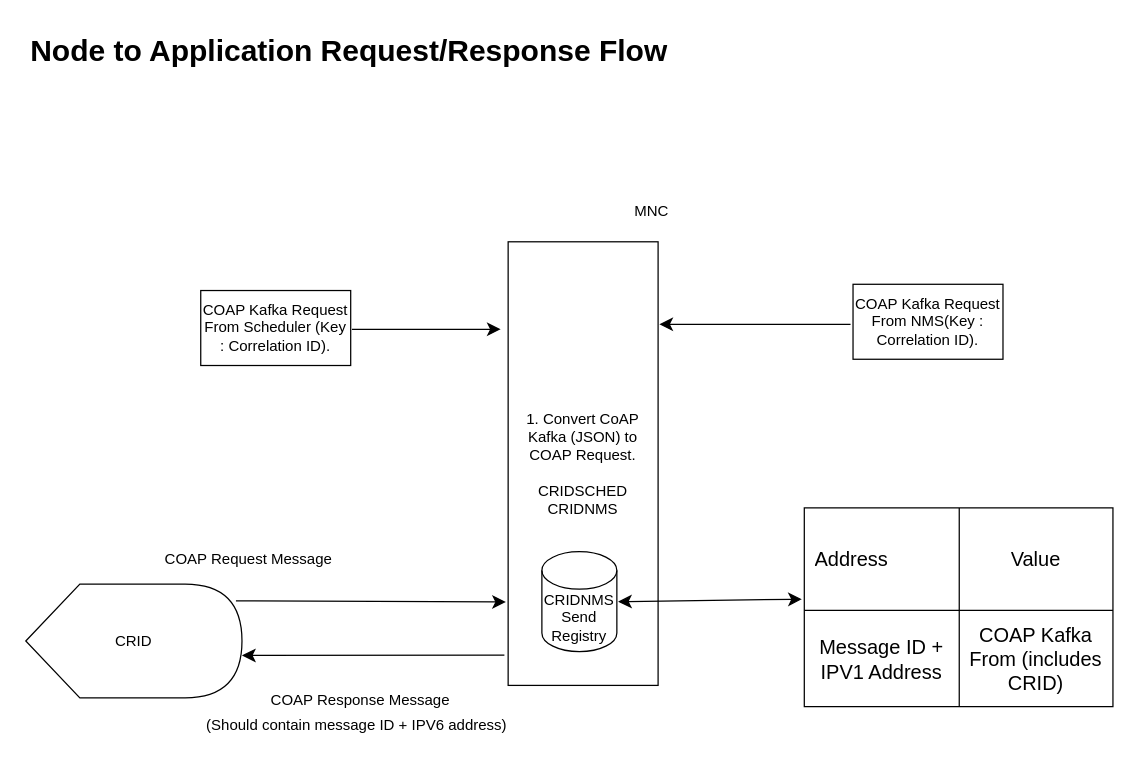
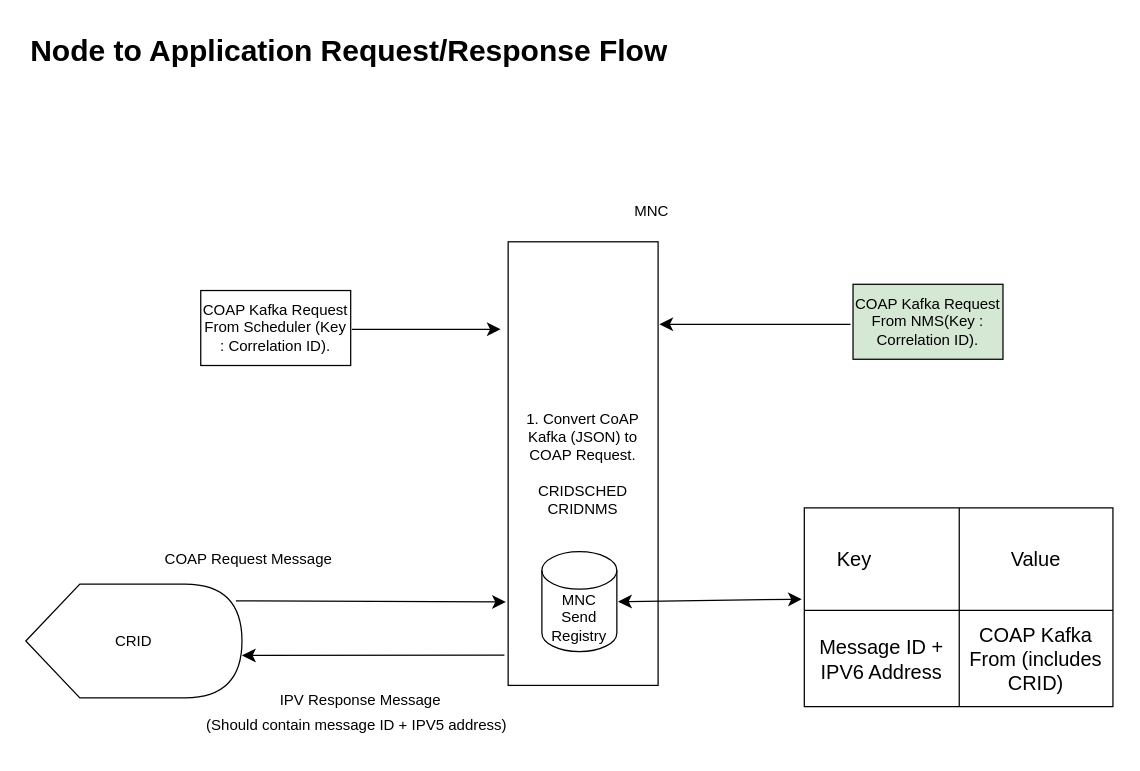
  <mxCell id="0" />
  <mxCell id="1" parent="0" />
  <mxCell id="2" value="COAP Kafka Request From Scheduler (Key : Correlation ID)." style="rounded=0;whiteSpace=wrap;html=1;" parent="1" vertex="1"><mxGeometry x="160" y="232" width="120" height="60" as="geometry" /></mxCell>
  <mxCell id="3" value="" style="endArrow=classic;html=1;rounded=0;fontSize=12;startSize=8;endSize=8;curved=1;" parent="1" edge="1"><mxGeometry width="50" height="50" relative="1" as="geometry"><mxPoint x="281" y="263" as="sourcePoint" /><mxPoint x="400" y="263" as="targetPoint" /></mxGeometry></mxCell>
  <mxCell id="4" value="&lt;div&gt;1. Convert CoAP Kafka (JSON) to COAP Request.&lt;/div&gt;&lt;div&gt;&lt;br&gt;&lt;/div&gt;&lt;div&gt;CRIDSCHED&lt;/div&gt;&lt;div&gt;CRIDNMS&lt;/div&gt;" style="rounded=0;whiteSpace=wrap;html=1;" parent="1" vertex="1"><mxGeometry x="406" y="193" width="120" height="355" as="geometry" /></mxCell>
- <mxCell id="5" value="COAP Kafka Request From NMS(Key : Correlation ID)." style="rounded=0;whiteSpace=wrap;html=1;" parent="1" vertex="1"><mxGeometry x="682" y="227" width="120" height="60" as="geometry" /></mxCell>
+ <mxCell id="5" value="COAP Kafka Request From NMS(Key : Correlation ID)." style="rounded=0;whiteSpace=wrap;html=1;fillColor=#d5e8d4;" parent="1" vertex="1"><mxGeometry x="682" y="227" width="120" height="60" as="geometry" /></mxCell>
  <mxCell id="6" value="" style="endArrow=classic;html=1;rounded=0;fontSize=12;startSize=8;endSize=8;curved=1;" parent="1" edge="1"><mxGeometry width="50" height="50" relative="1" as="geometry"><mxPoint x="680" y="259" as="sourcePoint" /><mxPoint x="527" y="259" as="targetPoint" /></mxGeometry></mxCell>
  <mxCell id="7" value="MNC" style="text;html=1;align=center;verticalAlign=middle;whiteSpace=wrap;rounded=0;" parent="1" vertex="1"><mxGeometry x="491" y="154" width="60" height="30" as="geometry" /></mxCell>
- <mxCell id="8" value="CRIDNMS Send Registry" style="shape=cylinder3;whiteSpace=wrap;html=1;boundedLbl=1;backgroundOutline=1;size=15;" parent="1" vertex="1"><mxGeometry x="433" y="441" width="60" height="80" as="geometry" /></mxCell>
+ <mxCell id="8" value="MNC Send Registry" style="shape=cylinder3;whiteSpace=wrap;html=1;boundedLbl=1;backgroundOutline=1;size=15;" parent="1" vertex="1"><mxGeometry x="433" y="441" width="60" height="80" as="geometry" /></mxCell>
  <mxCell id="9" value="" style="shape=table;startSize=0;container=1;collapsible=0;childLayout=tableLayout;fontSize=16;" parent="1" vertex="1"><mxGeometry x="643" y="406" width="247" height="159" as="geometry" /></mxCell>
  <mxCell id="10" value="" style="shape=tableRow;horizontal=0;startSize=0;swimlaneHead=0;swimlaneBody=0;strokeColor=inherit;top=0;left=0;bottom=0;right=0;collapsible=0;dropTarget=0;fillColor=none;points=[[0,0.5],[1,0.5]];portConstraint=eastwest;fontSize=16;" parent="9" vertex="1"><mxGeometry width="247" height="82" as="geometry" /></mxCell>
- <mxCell id="11" value="Address&lt;span style=&quot;white-space: pre;&quot;&gt;&#09;&lt;span style=&quot;white-space: pre;&quot;&gt;&#09;&lt;/span&gt;&lt;/span&gt;" style="shape=partialRectangle;html=1;whiteSpace=wrap;connectable=0;strokeColor=inherit;overflow=hidden;fillColor=none;top=0;left=0;bottom=0;right=0;pointerEvents=1;fontSize=16;" parent="10" vertex="1"><mxGeometry width="124" height="82" as="geometry"><mxRectangle width="124" height="82" as="alternateBounds" /></mxGeometry></mxCell>
+ <mxCell id="11" value="Key&lt;span style=&quot;white-space: pre;&quot;&gt;&#09;&lt;span style=&quot;white-space: pre;&quot;&gt;&#09;&lt;/span&gt;&lt;/span&gt;" style="shape=partialRectangle;html=1;whiteSpace=wrap;connectable=0;strokeColor=inherit;overflow=hidden;fillColor=none;top=0;left=0;bottom=0;right=0;pointerEvents=1;fontSize=16;" parent="10" vertex="1"><mxGeometry width="124" height="82" as="geometry"><mxRectangle width="124" height="82" as="alternateBounds" /></mxGeometry></mxCell>
  <mxCell id="12" value="Value" style="shape=partialRectangle;html=1;whiteSpace=wrap;connectable=0;strokeColor=inherit;overflow=hidden;fillColor=none;top=0;left=0;bottom=0;right=0;pointerEvents=1;fontSize=16;" parent="10" vertex="1"><mxGeometry x="124" width="123" height="82" as="geometry"><mxRectangle width="123" height="82" as="alternateBounds" /></mxGeometry></mxCell>
  <mxCell id="13" value="" style="shape=tableRow;horizontal=0;startSize=0;swimlaneHead=0;swimlaneBody=0;strokeColor=inherit;top=0;left=0;bottom=0;right=0;collapsible=0;dropTarget=0;fillColor=none;points=[[0,0.5],[1,0.5]];portConstraint=eastwest;fontSize=16;" parent="9" vertex="1"><mxGeometry y="82" width="247" height="77" as="geometry" /></mxCell>
- <mxCell id="14" value="Message ID + IPV1 Address" style="shape=partialRectangle;html=1;whiteSpace=wrap;connectable=0;strokeColor=inherit;overflow=hidden;fillColor=none;top=0;left=0;bottom=0;right=0;pointerEvents=1;fontSize=16;" parent="13" vertex="1"><mxGeometry width="124" height="77" as="geometry"><mxRectangle width="124" height="77" as="alternateBounds" /></mxGeometry></mxCell>
+ <mxCell id="14" value="Message ID + IPV6 Address" style="shape=partialRectangle;html=1;whiteSpace=wrap;connectable=0;strokeColor=inherit;overflow=hidden;fillColor=none;top=0;left=0;bottom=0;right=0;pointerEvents=1;fontSize=16;" parent="13" vertex="1"><mxGeometry width="124" height="77" as="geometry"><mxRectangle width="124" height="77" as="alternateBounds" /></mxGeometry></mxCell>
  <mxCell id="15" value="COAP Kafka From (includes CRID)" style="shape=partialRectangle;html=1;whiteSpace=wrap;connectable=0;strokeColor=inherit;overflow=hidden;fillColor=none;top=0;left=0;bottom=0;right=0;pointerEvents=1;fontSize=16;" parent="13" vertex="1"><mxGeometry x="124" width="123" height="77" as="geometry"><mxRectangle width="123" height="77" as="alternateBounds" /></mxGeometry></mxCell>
  <mxCell id="16" value="" style="endArrow=classic;startArrow=classic;html=1;rounded=0;fontSize=12;startSize=8;endSize=8;curved=1;" parent="1" edge="1"><mxGeometry width="50" height="50" relative="1" as="geometry"><mxPoint x="494" y="481" as="sourcePoint" /><mxPoint x="641" y="479" as="targetPoint" /></mxGeometry></mxCell>
  <mxCell id="17" value="CRID" style="shape=display;whiteSpace=wrap;html=1;" parent="1" vertex="1"><mxGeometry x="20" y="467" width="173" height="91" as="geometry" /></mxCell>
  <mxCell id="18" value="" style="endArrow=classic;html=1;rounded=0;fontSize=12;startSize=8;endSize=8;curved=1;exitX=-0.025;exitY=0.932;exitDx=0;exitDy=0;exitPerimeter=0;" parent="1" edge="1" source="4"><mxGeometry width="50" height="50" relative="1" as="geometry"><mxPoint x="191" y="529" as="sourcePoint" /><mxPoint x="193" y="524" as="targetPoint" /></mxGeometry></mxCell>
  <mxCell id="19" value="COAP Request Message" style="edgeLabel;html=1;align=center;verticalAlign=middle;resizable=0;points=[];fontSize=12;" parent="18" vertex="1" connectable="0"><mxGeometry x="0.396" y="-3" relative="1" as="geometry"><mxPoint x="-58" y="-74" as="offset" /></mxGeometry></mxCell>
  <mxCell id="20" value="" style="endArrow=classic;html=1;rounded=0;fontSize=12;startSize=8;endSize=8;curved=1;exitX=0.972;exitY=0.147;exitDx=0;exitDy=0;exitPerimeter=0;entryX=-0.015;entryY=0.812;entryDx=0;entryDy=0;entryPerimeter=0;" parent="1" edge="1" target="4" source="17"><mxGeometry width="50" height="50" relative="1" as="geometry"><mxPoint x="579" y="476" as="sourcePoint" /><mxPoint x="364" y="478" as="targetPoint" /></mxGeometry></mxCell>
- <mxCell id="21" value="COAP Response Message" style="text;html=1;align=center;verticalAlign=middle;whiteSpace=wrap;rounded=0;" parent="1" vertex="1"><mxGeometry x="207" y="545" width="162" height="30" as="geometry" /></mxCell>
- <mxCell id="22" value="(Should contain message ID + IPV6 address)" style="text;html=1;align=center;verticalAlign=middle;whiteSpace=wrap;rounded=0;" parent="1" vertex="1"><mxGeometry x="141" y="565" width="288" height="30" as="geometry" /></mxCell>
+ <mxCell id="21" value="IPV Response Message" style="text;html=1;align=center;verticalAlign=middle;whiteSpace=wrap;rounded=0;" parent="1" vertex="1"><mxGeometry x="207" y="545" width="162" height="30" as="geometry" /></mxCell>
+ <mxCell id="22" value="(Should contain message ID + IPV5 address)" style="text;html=1;align=center;verticalAlign=middle;whiteSpace=wrap;rounded=0;" parent="1" vertex="1"><mxGeometry x="141" y="565" width="288" height="30" as="geometry" /></mxCell>
  <mxCell id="23" value="&lt;h1 style=&quot;margin-top: 0px;&quot;&gt;Node to Application Request/Response Flow&lt;/h1&gt;&lt;p&gt;&lt;br&gt;&lt;/p&gt;" style="text;html=1;whiteSpace=wrap;overflow=hidden;rounded=0;" parent="1" vertex="1"><mxGeometry x="22" y="20" width="693" height="45" as="geometry" /></mxCell>
